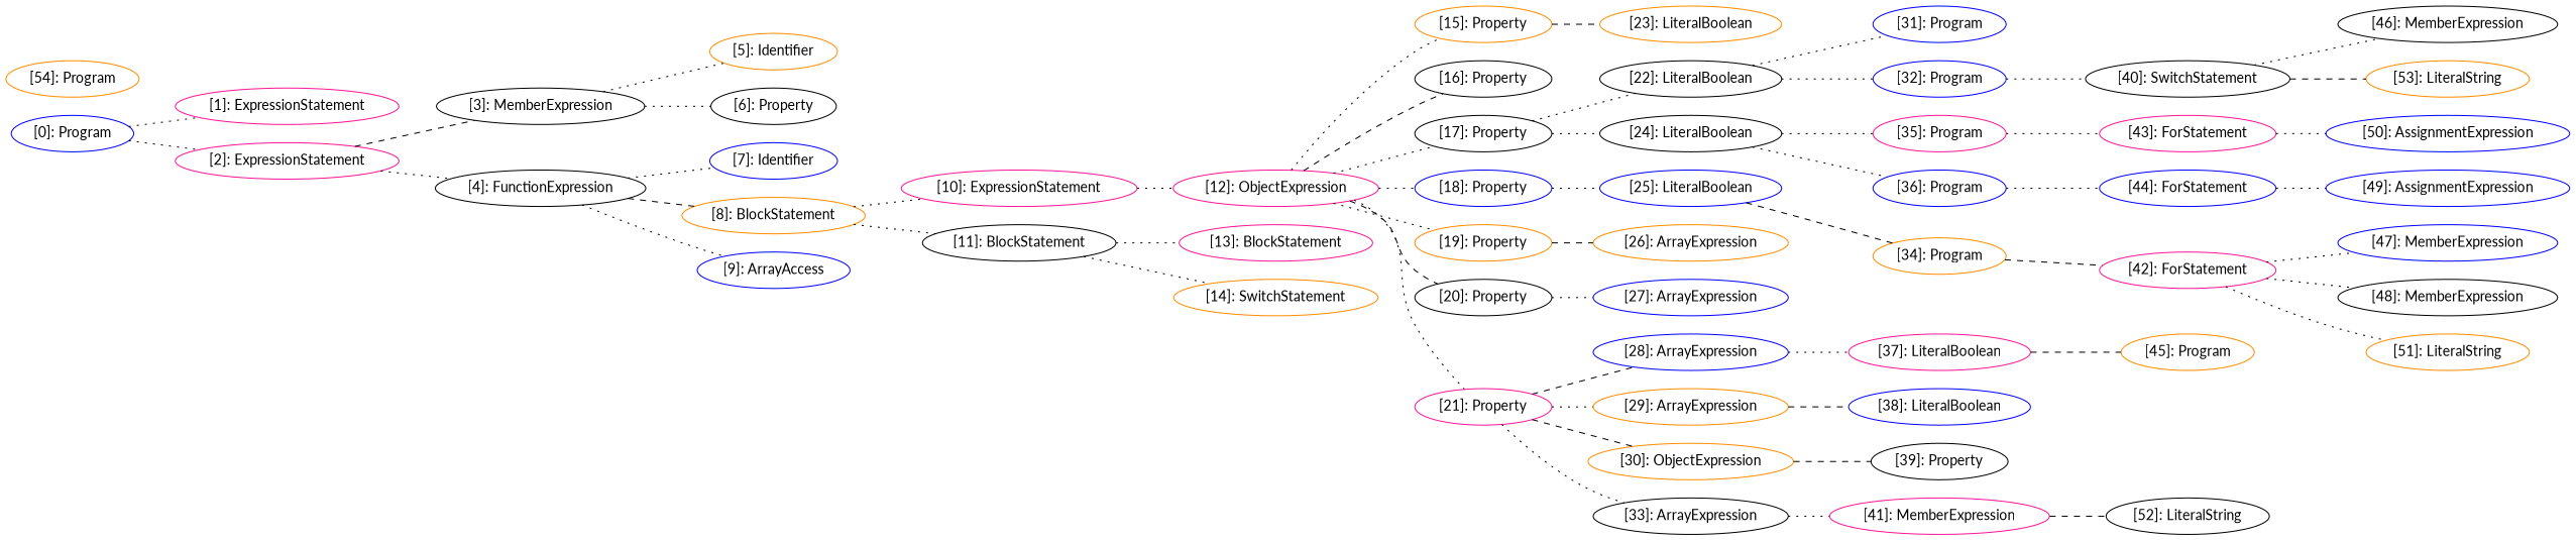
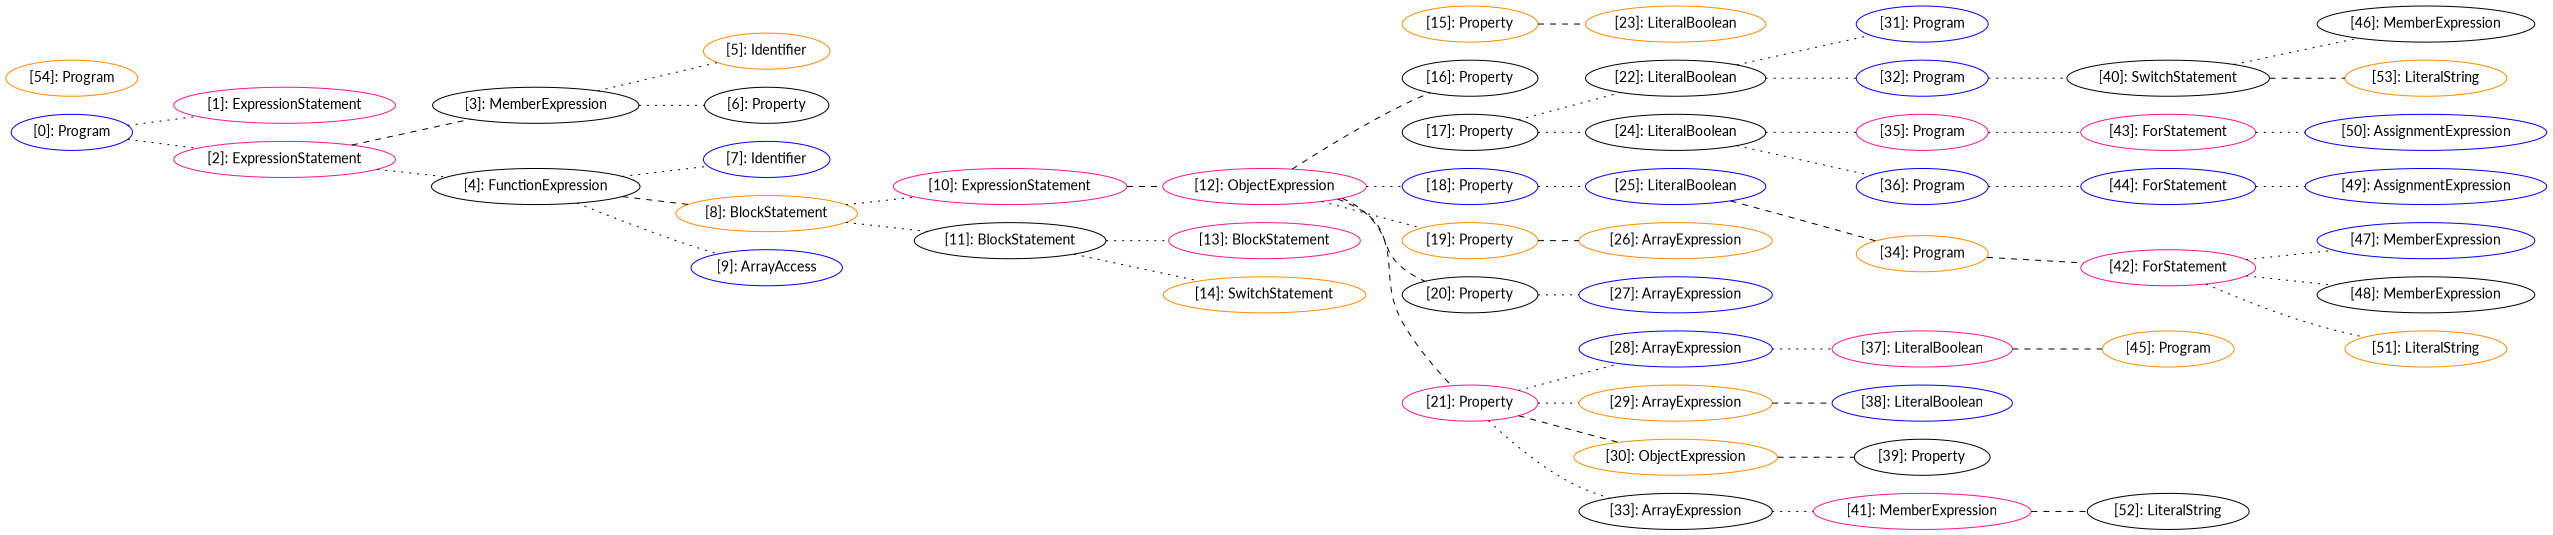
  graph {
    fontname=Lato
    rankdir=LR
    node [color=blue fontname=Lato]
    edge [fontname=Lato style=dotted]
    n1 [label="[0]: Program"]
    n2 [color=deeppink label="[1]: ExpressionStatement"]
    n3 [color=deeppink label="[2]: ExpressionStatement"]
    n4 [color=black label="[3]: MemberExpression"]
    n5 [color=black label="[4]: FunctionExpression"]
    n6 [color=darkorange label="[5]: Identifier"]
    n7 [color=black label="[6]: Property"]
    n8 [label="[7]: Identifier"]
    n9 [color=darkorange label="[8]: BlockStatement"]
    n10 [label="[9]: ArrayAccess"]
    n11 [color=deeppink label="[10]: ExpressionStatement"]
    n12 [color=black label="[11]: BlockStatement"]
    n13 [color=deeppink label="[12]: ObjectExpression"]
    n14 [color=deeppink label="[13]: BlockStatement"]
    n15 [color=darkorange label="[14]: SwitchStatement"]
    n16 [color=darkorange label="[15]: Property"]
    n17 [color=black label="[16]: Property"]
    n18 [color=black label="[17]: Property"]
    n19 [label="[18]: Property"]
    n20 [color=darkorange label="[19]: Property"]
    n21 [color=black label="[20]: Property"]
    n22 [color=deeppink label="[21]: Property"]
    n23 [color=darkorange label="[23]: LiteralBoolean"]
    n24 [color=black label="[22]: LiteralBoolean"]
    n25 [color=black label="[24]: LiteralBoolean"]
    n26 [label="[25]: LiteralBoolean"]
    n27 [color=darkorange label="[26]: ArrayExpression"]
    n28 [label="[27]: ArrayExpression"]
    n29 [label="[28]: ArrayExpression"]
    n30 [color=darkorange label="[29]: ArrayExpression"]
    n31 [color=darkorange label="[30]: ObjectExpression"]
    n32 [color=black label="[33]: ArrayExpression"]
    n33 [label="[31]: Program"]
    n34 [label="[32]: Program"]
    n35 [color=deeppink label="[35]: Program"]
    n36 [label="[36]: Program"]
    n37 [color=darkorange label="[34]: Program"]
    n38 [color=deeppink label="[37]: LiteralBoolean"]
    n39 [label="[38]: LiteralBoolean"]
    n40 [color=black label="[39]: Property"]
    n41 [color=deeppink label="[41]: MemberExpression"]
    n42 [color=black label="[40]: SwitchStatement"]
    n43 [color=deeppink label="[43]: ForStatement"]
    n44 [label="[44]: ForStatement"]
    n45 [color=deeppink label="[42]: ForStatement"]
    n46 [color=darkorange label="[45]: Program"]
    n47 [color=black label="[46]: MemberExpression"]
    n48 [color=darkorange label="[53]: LiteralString"]
    n49 [color=black label="[52]: LiteralString"]
    n50 [label="[47]: MemberExpression"]
    n51 [color=black label="[48]: MemberExpression"]
    n52 [color=darkorange label="[51]: LiteralString"]
    n53 [label="[50]: AssignmentExpression"]
    n54 [label="[49]: AssignmentExpression"]
    n55 [color=darkorange label="[54]: Program"]
    n1 -- n2
    n1 -- n3
    n3 -- n4 [style=dashed]
    n3 -- n5
    n4 -- n6
    n4 -- n7
    n5 -- n8
    n5 -- n9 [style=dashed]
    n5 -- n10
    n9 -- n11
    n9 -- n12
-   n11 -- n13
+   n11 -- n13 [style=dashed]
    n12 -- n14
    n12 -- n15
-   n13 -- n16
    n13 -- n17 [style=dashed]
-   n13 -- n18
    n13 -- n19
    n13 -- n20
    n13 -- n21 [style=dashed]
-   n13 -- n22
+   n13 -- n22 [style=dashed]
    n16 -- n23 [style=dashed]
    n18 -- n24
    n18 -- n25
    n19 -- n26
    n20 -- n27 [style=dashed]
    n21 -- n28
-   n22 -- n29 [style=dashed]
+   n22 -- n29
    n22 -- n30
    n22 -- n31 [style=dashed]
    n22 -- n32
    n24 -- n33
    n24 -- n34
    n25 -- n35
    n25 -- n36
    n26 -- n37 [style=dashed]
    n29 -- n38
    n30 -- n39 [style=dashed]
    n31 -- n40 [style=dashed]
    n32 -- n41
    n34 -- n42
    n35 -- n43
    n36 -- n44
    n37 -- n45 [style=dashed]
    n38 -- n46 [style=dashed]
    n41 -- n49 [style=dashed]
    n42 -- n47
    n42 -- n48 [style=dashed]
    n43 -- n53
    n44 -- n54
    n45 -- n50
    n45 -- n51
    n45 -- n52
  }
